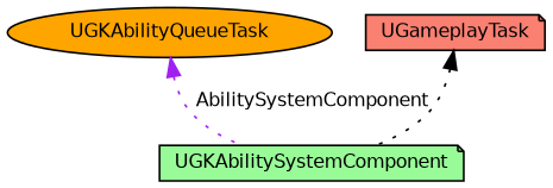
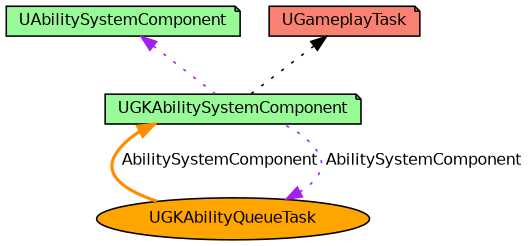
  digraph {
    node [color=black fillcolor=palegreen fontname=Helvetica fontsize=10 shape=note style=filled]
    edge [color=purple dir=back fontname=Helvetica fontsize=10 labelfontname=Helvetica labelfontsize=10 style=dotted]
    n1 [fontcolor=black height=0.2 label=UGKAbilitySystemComponent width=0.4]
    n2 [fillcolor=orange height=0.2 label=UGKAbilityQueueTask shape=ellipse width=0.4]
+   n3 [height=0.2 label=UAbilitySystemComponent width=0.4]
    n4 [fillcolor=salmon height=0.2 label=UGameplayTask width=0.4]
+   n1 -> n2 [color=darkorange label=" AbilitySystemComponent" style=bold]
    n2 -> n1 [label=" AbilitySystemComponent"]
+   n3 -> n1
    n4 -> n1 [color=black]
  }
